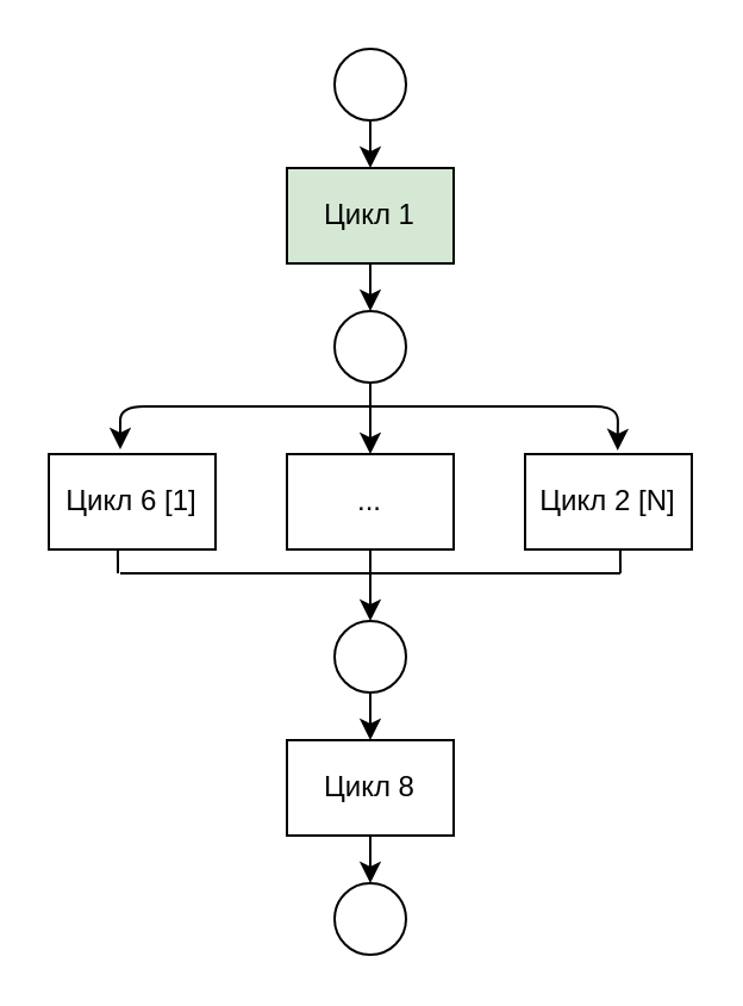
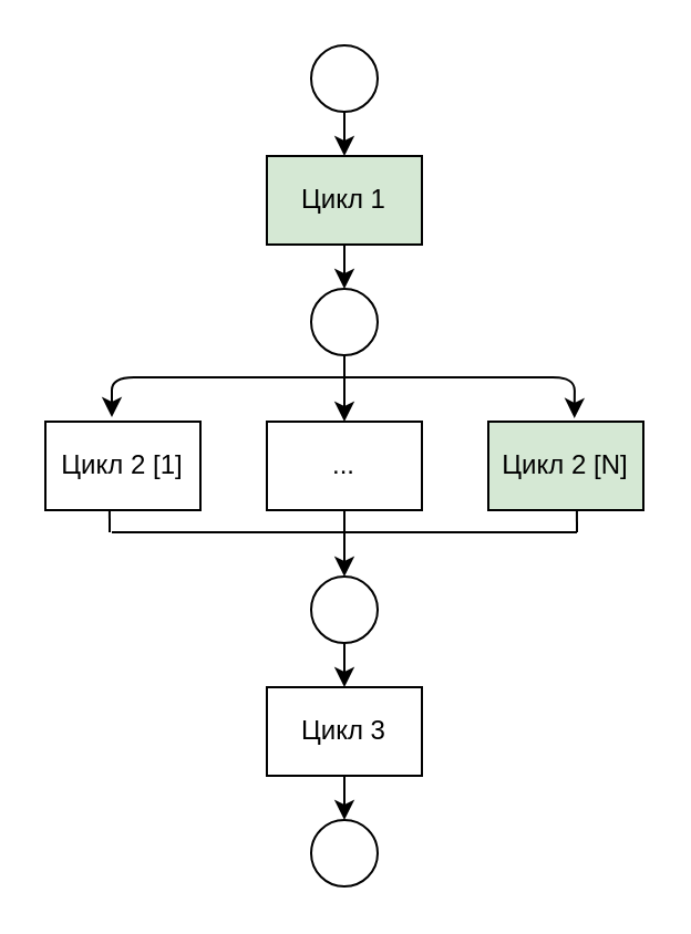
  <mxCell id="0" />
  <mxCell id="1" parent="0" />
  <mxCell id="2" value="" style="ellipse;whiteSpace=wrap;html=1;aspect=fixed;" vertex="1" parent="1"><mxGeometry x="140" y="130" width="30" height="30" as="geometry" /></mxCell>
- <mxCell id="3" value="Цикл 6 [1]" style="rounded=0;whiteSpace=wrap;html=1;" vertex="1" parent="1"><mxGeometry x="20" y="190" width="70" height="40" as="geometry" /></mxCell>
+ <mxCell id="3" value="Цикл 2 [1]" style="rounded=0;whiteSpace=wrap;html=1;" vertex="1" parent="1"><mxGeometry x="20" y="190" width="70" height="40" as="geometry" /></mxCell>
  <mxCell id="4" value="..." style="rounded=0;whiteSpace=wrap;html=1;" vertex="1" parent="1"><mxGeometry x="120" y="190" width="70" height="40" as="geometry" /></mxCell>
- <mxCell id="5" value="Цикл 2 [N]" style="rounded=0;whiteSpace=wrap;html=1;" vertex="1" parent="1"><mxGeometry x="220" y="190" width="70" height="40" as="geometry" /></mxCell>
+ <mxCell id="5" value="Цикл 2 [N]" style="rounded=0;whiteSpace=wrap;html=1;fillColor=#d5e8d4;" vertex="1" parent="1"><mxGeometry x="220" y="190" width="70" height="40" as="geometry" /></mxCell>
  <mxCell id="6" value="" style="endArrow=classic;html=1;exitX=0.5;exitY=1;exitDx=0;exitDy=0;entryX=0.5;entryY=0;entryDx=0;entryDy=0;" edge="1" parent="1" source="2" target="4"><mxGeometry width="50" height="50" relative="1" as="geometry"><mxPoint x="120" y="280" as="sourcePoint" /><mxPoint x="170" y="230" as="targetPoint" /></mxGeometry></mxCell>
  <mxCell id="7" value="" style="endArrow=classic;startArrow=classic;html=1;entryX=0.555;entryY=-0.039;entryDx=0;entryDy=0;entryPerimeter=0;" edge="1" parent="1" target="5"><mxGeometry width="50" height="50" relative="1" as="geometry"><mxPoint x="50" y="188" as="sourcePoint" /><mxPoint x="270" y="170" as="targetPoint" /><Array as="points"><mxPoint x="50" y="170" /><mxPoint x="160" y="170" /><mxPoint x="259" y="170" /></Array></mxGeometry></mxCell>
  <mxCell id="8" value="" style="ellipse;whiteSpace=wrap;html=1;aspect=fixed;" vertex="1" parent="1"><mxGeometry x="140" y="20" width="30" height="30" as="geometry" /></mxCell>
  <mxCell id="9" value="" style="endArrow=classic;html=1;exitX=0.5;exitY=1;exitDx=0;exitDy=0;" edge="1" parent="1" source="8"><mxGeometry width="50" height="50" relative="1" as="geometry"><mxPoint x="120" y="180" as="sourcePoint" /><mxPoint x="155" y="70" as="targetPoint" /></mxGeometry></mxCell>
  <mxCell id="10" value="Цикл 1" style="rounded=0;whiteSpace=wrap;html=1;fillColor=#d5e8d4;" vertex="1" parent="1"><mxGeometry x="120" y="70" width="70" height="40" as="geometry" /></mxCell>
  <mxCell id="11" value="" style="ellipse;whiteSpace=wrap;html=1;aspect=fixed;" vertex="1" parent="1"><mxGeometry x="140" y="260" width="30" height="30" as="geometry" /></mxCell>
  <mxCell id="12" value="" style="endArrow=classic;html=1;exitX=0.5;exitY=1;exitDx=0;exitDy=0;" edge="1" parent="1" source="11"><mxGeometry width="50" height="50" relative="1" as="geometry"><mxPoint x="120" y="420" as="sourcePoint" /><mxPoint x="155" y="310" as="targetPoint" /></mxGeometry></mxCell>
  <mxCell id="13" value="" style="endArrow=classic;html=1;exitX=0.5;exitY=1;exitDx=0;exitDy=0;" edge="1" parent="1" source="10"><mxGeometry width="50" height="50" relative="1" as="geometry"><mxPoint x="155" y="350" as="sourcePoint" /><mxPoint x="155" y="130" as="targetPoint" /></mxGeometry></mxCell>
- <mxCell id="14" value="Цикл 8" style="rounded=0;whiteSpace=wrap;html=1;" vertex="1" parent="1"><mxGeometry x="120" y="310" width="70" height="40" as="geometry" /></mxCell>
+ <mxCell id="14" value="Цикл 3" style="rounded=0;whiteSpace=wrap;html=1;" vertex="1" parent="1"><mxGeometry x="120" y="310" width="70" height="40" as="geometry" /></mxCell>
  <mxCell id="15" value="" style="ellipse;whiteSpace=wrap;html=1;aspect=fixed;" vertex="1" parent="1"><mxGeometry x="140" y="370" width="30" height="30" as="geometry" /></mxCell>
  <mxCell id="16" value="" style="endArrow=classic;html=1;exitX=0.5;exitY=1;exitDx=0;exitDy=0;entryX=0.5;entryY=0;entryDx=0;entryDy=0;" edge="1" parent="1" target="15"><mxGeometry width="50" height="50" relative="1" as="geometry"><mxPoint x="155" y="350" as="sourcePoint" /><mxPoint x="180" y="350" as="targetPoint" /></mxGeometry></mxCell>
  <mxCell id="17" value="" style="endArrow=none;html=1;" edge="1" parent="1"><mxGeometry width="50" height="50" relative="1" as="geometry"><mxPoint x="50" y="240" as="sourcePoint" /><mxPoint x="260" y="240" as="targetPoint" /></mxGeometry></mxCell>
  <mxCell id="18" value="" style="endArrow=none;html=1;exitX=0.414;exitY=1;exitDx=0;exitDy=0;exitPerimeter=0;" edge="1" parent="1" source="3"><mxGeometry width="50" height="50" relative="1" as="geometry"><mxPoint x="130" y="330" as="sourcePoint" /><mxPoint x="49" y="240" as="targetPoint" /></mxGeometry></mxCell>
  <mxCell id="19" value="" style="endArrow=none;html=1;entryX=0.571;entryY=1;entryDx=0;entryDy=0;entryPerimeter=0;" edge="1" parent="1" target="5"><mxGeometry width="50" height="50" relative="1" as="geometry"><mxPoint x="260" y="240" as="sourcePoint" /><mxPoint x="260" y="250" as="targetPoint" /></mxGeometry></mxCell>
  <mxCell id="20" value="" style="endArrow=classic;html=1;exitX=0.5;exitY=1;exitDx=0;exitDy=0;entryX=0.5;entryY=0;entryDx=0;entryDy=0;" edge="1" parent="1" source="4" target="11"><mxGeometry width="50" height="50" relative="1" as="geometry"><mxPoint x="40" y="410" as="sourcePoint" /><mxPoint x="90" y="360" as="targetPoint" /></mxGeometry></mxCell>
